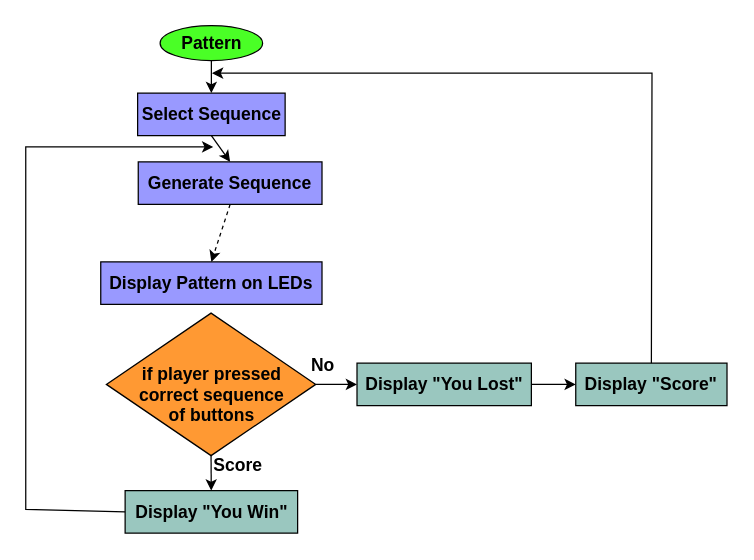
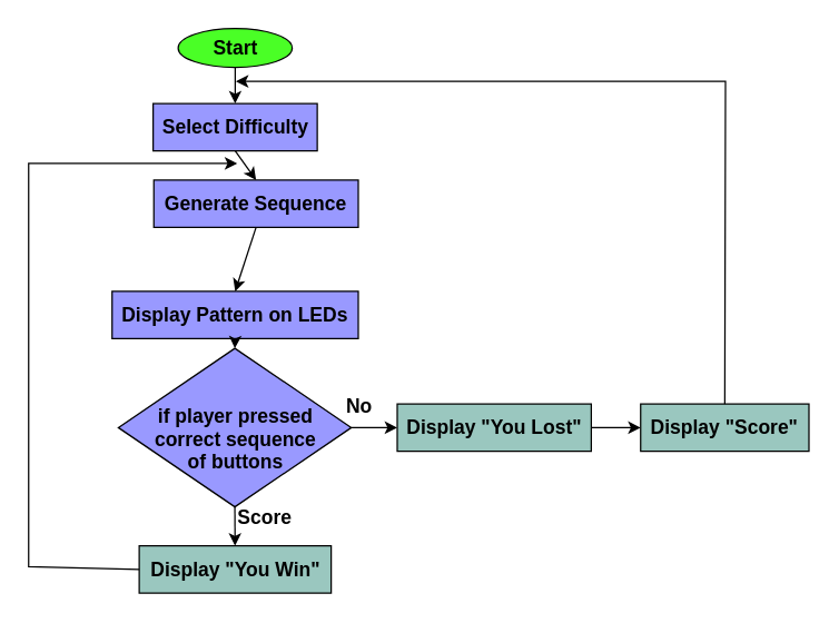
  <mxCell id="0" />
  <mxCell id="1" parent="0" />
- <mxCell id="2" value="&lt;b&gt;&lt;font style=&quot;font-size: 14px;&quot;&gt;Pattern&lt;/font&gt;&lt;/b&gt;" style="ellipse;whiteSpace=wrap;html=1;fillColor=#4AFF26;" vertex="1" parent="1"><mxGeometry x="127.5" y="20" width="82" height="28" as="geometry" /></mxCell>
- <mxCell id="3" value="&lt;font style=&quot;font-size: 14px;&quot;&gt;&lt;b&gt;Select Sequence&lt;/b&gt;&lt;/font&gt;" style="rounded=0;whiteSpace=wrap;html=1;fillColor=#9999FF;" vertex="1" parent="1"><mxGeometry x="109.5" y="74" width="118" height="34" as="geometry" /></mxCell>
+ <mxCell id="2" value="&lt;b&gt;&lt;font style=&quot;font-size: 14px;&quot;&gt;Start&lt;/font&gt;&lt;/b&gt;" style="ellipse;whiteSpace=wrap;html=1;fillColor=#4AFF26;" vertex="1" parent="1"><mxGeometry x="127.5" y="20" width="82" height="28" as="geometry" /></mxCell>
+ <mxCell id="3" value="&lt;font style=&quot;font-size: 14px;&quot;&gt;&lt;b&gt;Select Difficulty&lt;/b&gt;&lt;/font&gt;" style="rounded=0;whiteSpace=wrap;html=1;fillColor=#9999FF;" vertex="1" parent="1"><mxGeometry x="109.5" y="74" width="118" height="34" as="geometry" /></mxCell>
  <mxCell id="4" value="&lt;font style=&quot;font-size: 14px;&quot;&gt;&lt;b&gt;Generate&amp;nbsp;&lt;/b&gt;&lt;/font&gt;&lt;span style=&quot;font-size: 14px;&quot;&gt;&lt;b&gt;Sequence&lt;/b&gt;&lt;/span&gt;" style="rounded=0;whiteSpace=wrap;html=1;fillColor=#9999FF;" vertex="1" parent="1"><mxGeometry x="110" y="129" width="147" height="34" as="geometry" /></mxCell>
  <mxCell id="5" value="&lt;span style=&quot;font-size: 14px;&quot;&gt;&lt;b&gt;Display Pattern on LEDs&lt;/b&gt;&lt;/span&gt;" style="rounded=0;whiteSpace=wrap;html=1;fillColor=#9999FF;" vertex="1" parent="1"><mxGeometry x="80" y="209" width="177" height="34" as="geometry" /></mxCell>
- <mxCell id="6" value="&lt;b&gt;&lt;font style=&quot;font-size: 14px;&quot;&gt;&lt;br&gt;if player pressed&lt;br&gt;correct sequence &lt;br&gt;of buttons&lt;/font&gt;&lt;/b&gt;" style="rhombus;whiteSpace=wrap;html=1;fillColor=#FF9933;" vertex="1" parent="1"><mxGeometry x="84.5" y="250" width="167.5" height="114" as="geometry" /></mxCell>
+ <mxCell id="6" value="&lt;b&gt;&lt;font style=&quot;font-size: 14px;&quot;&gt;&lt;br&gt;if player pressed&lt;br&gt;correct sequence &lt;br&gt;of buttons&lt;/font&gt;&lt;/b&gt;" style="rhombus;whiteSpace=wrap;html=1;fillColor=#9999ff;" vertex="1" parent="1"><mxGeometry x="84.5" y="250" width="167.5" height="114" as="geometry" /></mxCell>
  <mxCell id="7" value="&lt;span style=&quot;font-size: 14px;&quot;&gt;&lt;b&gt;Display &quot;You Win&quot;&lt;/b&gt;&lt;/span&gt;" style="rounded=0;whiteSpace=wrap;html=1;fillColor=#9AC7BF;" vertex="1" parent="1"><mxGeometry x="99.5" y="392" width="138" height="34" as="geometry" /></mxCell>
  <mxCell id="8" value="&lt;span style=&quot;font-size: 14px;&quot;&gt;&lt;b&gt;Display &quot;You Lost&quot;&lt;/b&gt;&lt;/span&gt;" style="rounded=0;whiteSpace=wrap;html=1;fillColor=#9AC7BF;" vertex="1" parent="1"><mxGeometry x="285" y="290" width="139.5" height="34" as="geometry" /></mxCell>
  <mxCell id="9" value="&lt;span style=&quot;font-size: 14px;&quot;&gt;&lt;b&gt;Display &quot;Score&quot;&lt;/b&gt;&lt;/span&gt;" style="rounded=0;whiteSpace=wrap;html=1;fillColor=#9AC7BF;" vertex="1" parent="1"><mxGeometry x="460" y="290" width="121" height="34" as="geometry" /></mxCell>
  <mxCell id="10" value="" style="endArrow=classic;html=1;rounded=0;exitX=0.5;exitY=1;exitDx=0;exitDy=0;entryX=0.5;entryY=0;entryDx=0;entryDy=0;" edge="1" parent="1" source="2" target="3"><mxGeometry width="50" height="50" relative="1" as="geometry"><mxPoint x="436" y="280" as="sourcePoint" /><mxPoint x="486" y="230" as="targetPoint" /></mxGeometry></mxCell>
  <mxCell id="11" value="" style="endArrow=classic;html=1;rounded=0;exitX=0.5;exitY=1;exitDx=0;exitDy=0;entryX=0.5;entryY=0;entryDx=0;entryDy=0;" edge="1" parent="1" source="3" target="4"><mxGeometry width="50" height="50" relative="1" as="geometry"><mxPoint x="436" y="280" as="sourcePoint" /><mxPoint x="486" y="230" as="targetPoint" /></mxGeometry></mxCell>
- <mxCell id="13" value="" style="endArrow=classic;html=1;rounded=0;exitX=0.5;exitY=1;exitDx=0;exitDy=0;entryX=0.5;entryY=0;entryDx=0;entryDy=0;dashed=1;" edge="1" parent="1" source="4" target="5"><mxGeometry width="50" height="50" relative="1" as="geometry"><mxPoint x="436" y="280" as="sourcePoint" /><mxPoint x="486" y="230" as="targetPoint" /></mxGeometry></mxCell>
+ <mxCell id="12" value="" style="endArrow=classic;html=1;rounded=0;exitX=0.5;exitY=1;exitDx=0;exitDy=0;entryX=0.5;entryY=0;entryDx=0;entryDy=0;" edge="1" parent="1" source="5" target="6"><mxGeometry width="50" height="50" relative="1" as="geometry"><mxPoint x="436" y="280" as="sourcePoint" /><mxPoint x="486" y="230" as="targetPoint" /></mxGeometry></mxCell>
+ <mxCell id="13" value="" style="endArrow=classic;html=1;rounded=0;exitX=0.5;exitY=1;exitDx=0;exitDy=0;entryX=0.5;entryY=0;entryDx=0;entryDy=0;" edge="1" parent="1" source="4" target="5"><mxGeometry width="50" height="50" relative="1" as="geometry"><mxPoint x="436" y="280" as="sourcePoint" /><mxPoint x="486" y="230" as="targetPoint" /></mxGeometry></mxCell>
  <mxCell id="14" value="" style="endArrow=classic;html=1;rounded=0;exitX=0.5;exitY=1;exitDx=0;exitDy=0;" edge="1" parent="1" source="6" target="7"><mxGeometry width="50" height="50" relative="1" as="geometry"><mxPoint x="436" y="280" as="sourcePoint" /><mxPoint x="486" y="230" as="targetPoint" /></mxGeometry></mxCell>
  <mxCell id="15" value="" style="endArrow=classic;html=1;rounded=0;exitX=1;exitY=0.5;exitDx=0;exitDy=0;entryX=0;entryY=0.5;entryDx=0;entryDy=0;" edge="1" parent="1" source="6" target="8"><mxGeometry width="50" height="50" relative="1" as="geometry"><mxPoint x="436" y="280" as="sourcePoint" /><mxPoint x="486" y="230" as="targetPoint" /></mxGeometry></mxCell>
  <mxCell id="16" value="" style="endArrow=classic;html=1;rounded=0;exitX=1;exitY=0.5;exitDx=0;exitDy=0;entryX=0;entryY=0.5;entryDx=0;entryDy=0;" edge="1" parent="1" source="8" target="9"><mxGeometry width="50" height="50" relative="1" as="geometry"><mxPoint x="436" y="280" as="sourcePoint" /><mxPoint x="486" y="230" as="targetPoint" /></mxGeometry></mxCell>
  <mxCell id="17" value="" style="endArrow=classic;html=1;rounded=0;exitX=0.5;exitY=0;exitDx=0;exitDy=0;" edge="1" parent="1" source="9"><mxGeometry width="50" height="50" relative="1" as="geometry"><mxPoint x="510.966" y="290.986" as="sourcePoint" /><mxPoint x="169" y="58" as="targetPoint" /><Array as="points"><mxPoint x="521" y="58" /></Array></mxGeometry></mxCell>
  <mxCell id="18" value="" style="endArrow=classic;html=1;rounded=0;exitX=0;exitY=0.5;exitDx=0;exitDy=0;" edge="1" parent="1" source="7"><mxGeometry width="50" height="50" relative="1" as="geometry"><mxPoint x="390" y="267" as="sourcePoint" /><mxPoint x="170" y="117" as="targetPoint" /><Array as="points"><mxPoint x="20" y="407" /><mxPoint x="20" y="117" /></Array></mxGeometry></mxCell>
  <mxCell id="19" value="&lt;b&gt;&lt;font style=&quot;font-size: 14px;&quot;&gt;No&lt;/font&gt;&lt;/b&gt;" style="text;html=1;strokeColor=none;fillColor=none;align=center;verticalAlign=middle;whiteSpace=wrap;rounded=0;" vertex="1" parent="1"><mxGeometry x="227.5" y="277" width="60" height="30" as="geometry" /></mxCell>
  <mxCell id="20" value="&lt;b&gt;&lt;font style=&quot;font-size: 14px;&quot;&gt;Score&lt;/font&gt;&lt;/b&gt;" style="text;html=1;strokeColor=none;fillColor=none;align=center;verticalAlign=middle;whiteSpace=wrap;rounded=0;" vertex="1" parent="1"><mxGeometry x="160" y="357" width="60" height="30" as="geometry" /></mxCell>
